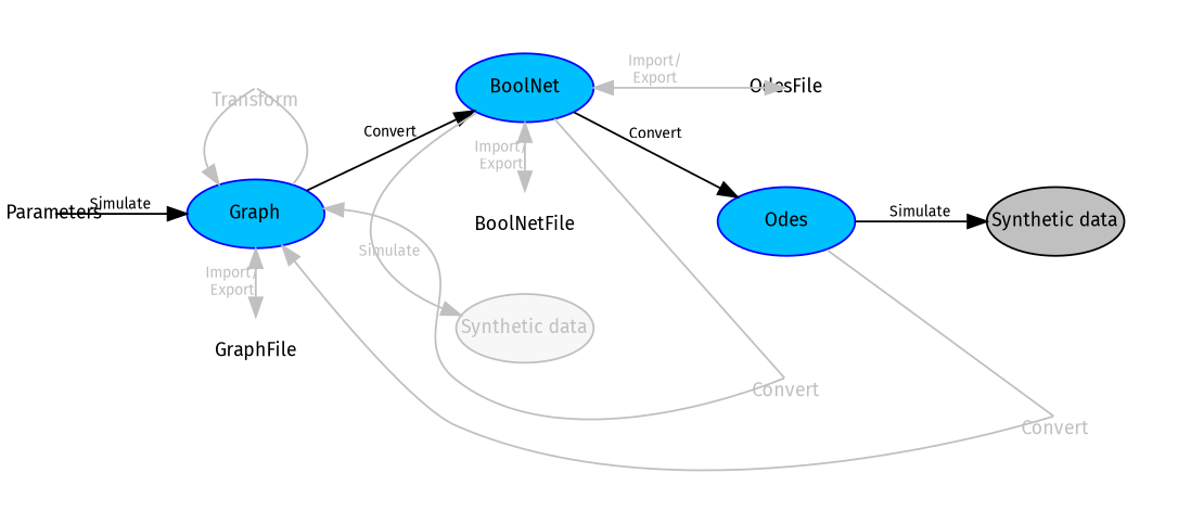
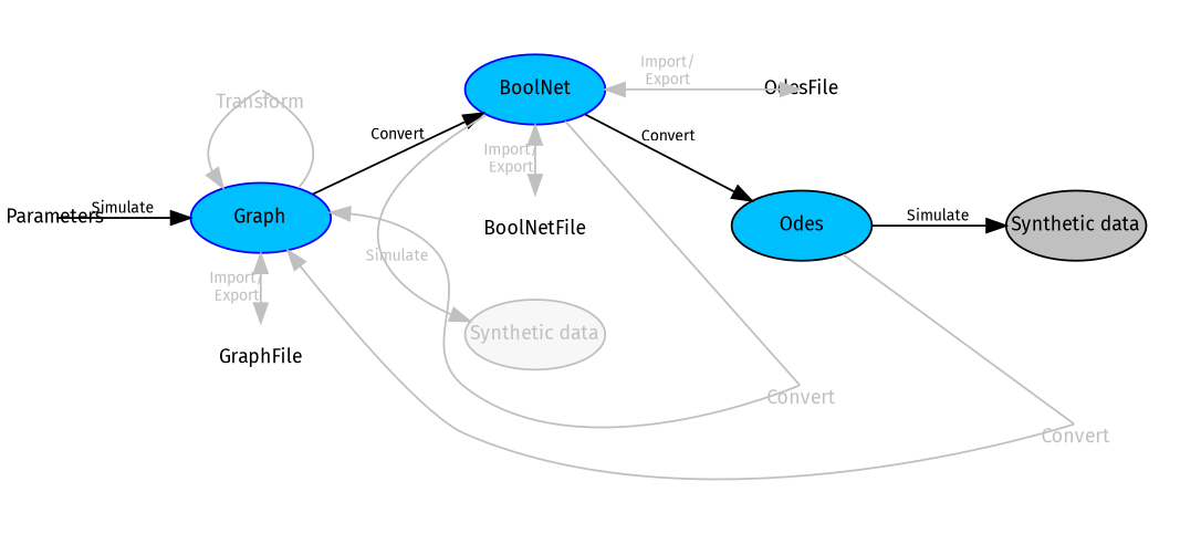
  digraph {
    fontname="Fira Sans"
    rankdir=LR
    node [fixedsize=true fontname="Fira Sans" fontsize=10 shape=none]
    edge [color=grey fontname="Fira Sans" fontsize=8]
    n1 [color=blue fillcolor=deepskyblue label="Graph" style=filled width=1 shape=""]
    n2 [fontcolor=grey height=0.35 label=Transform labelloc=b width=0]
    n3 [color=blue fillcolor=deepskyblue label=BoolNet style=filled width=1 shape=""]
    n4 [color=grey fillcolor=gray97 fontcolor=grey label="Synthetic data" style=filled width=1 shape=""]
    GraphFile [width=0]
    BoolNetFile [width=0]
-   n7 [color=blue fillcolor=deepskyblue label=Odes style=filled width=1 shape=""]
+   n7 [color=black fillcolor=deepskyblue label=Odes style=filled width=1 shape=""]
    OdesFile [width=0]
    n9 [fontcolor=grey height=0.35 label=Convert labelloc=b width=0]
    n10 [fontcolor=grey height=0.35 label=Convert labelloc=b width=0]
    n11 [color=black fillcolor=grey label="Synthetic data" style=filled width=1 shape=""]
    Parameters [width=0]
    subgraph sub_1 {
      rank=same
      n1
      n2
    }
    subgraph sub_2 {
      rank=same
      n3
      n4
    }
    subgraph sub_3 {
      rank=same
      n1
      GraphFile
    }
    subgraph sub_4 {
      rank=same
      n3
      BoolNetFile
    }
    subgraph sub_5 {
      rank=same
      n7
      OdesFile
    }
    n1 -> n2 [dir=none]
    n1 -> n3 [label=Convert color=""]
    n1 -> GraphFile [dir=both fontcolor=grey label="Import/\nExport"]
    n2 -> n1
    n3 -> n4 [fontcolor=grey label=Simulate]
    n3 -> BoolNetFile [dir=both fontcolor=grey label="Import/\nExport"]
    n3 -> n7 [label=Convert color=""]
    n3 -> OdesFile [dir=both fontcolor=grey label="Import/\nExport"]
    n3 -> n9 [dir=none]
    n7 -> n10 [dir=none]
    n7 -> n11 [label=Simulate color=""]
    n9 -> n1
    n10 -> n1
    Parameters -> n1 [label=Simulate color=""]
  }
